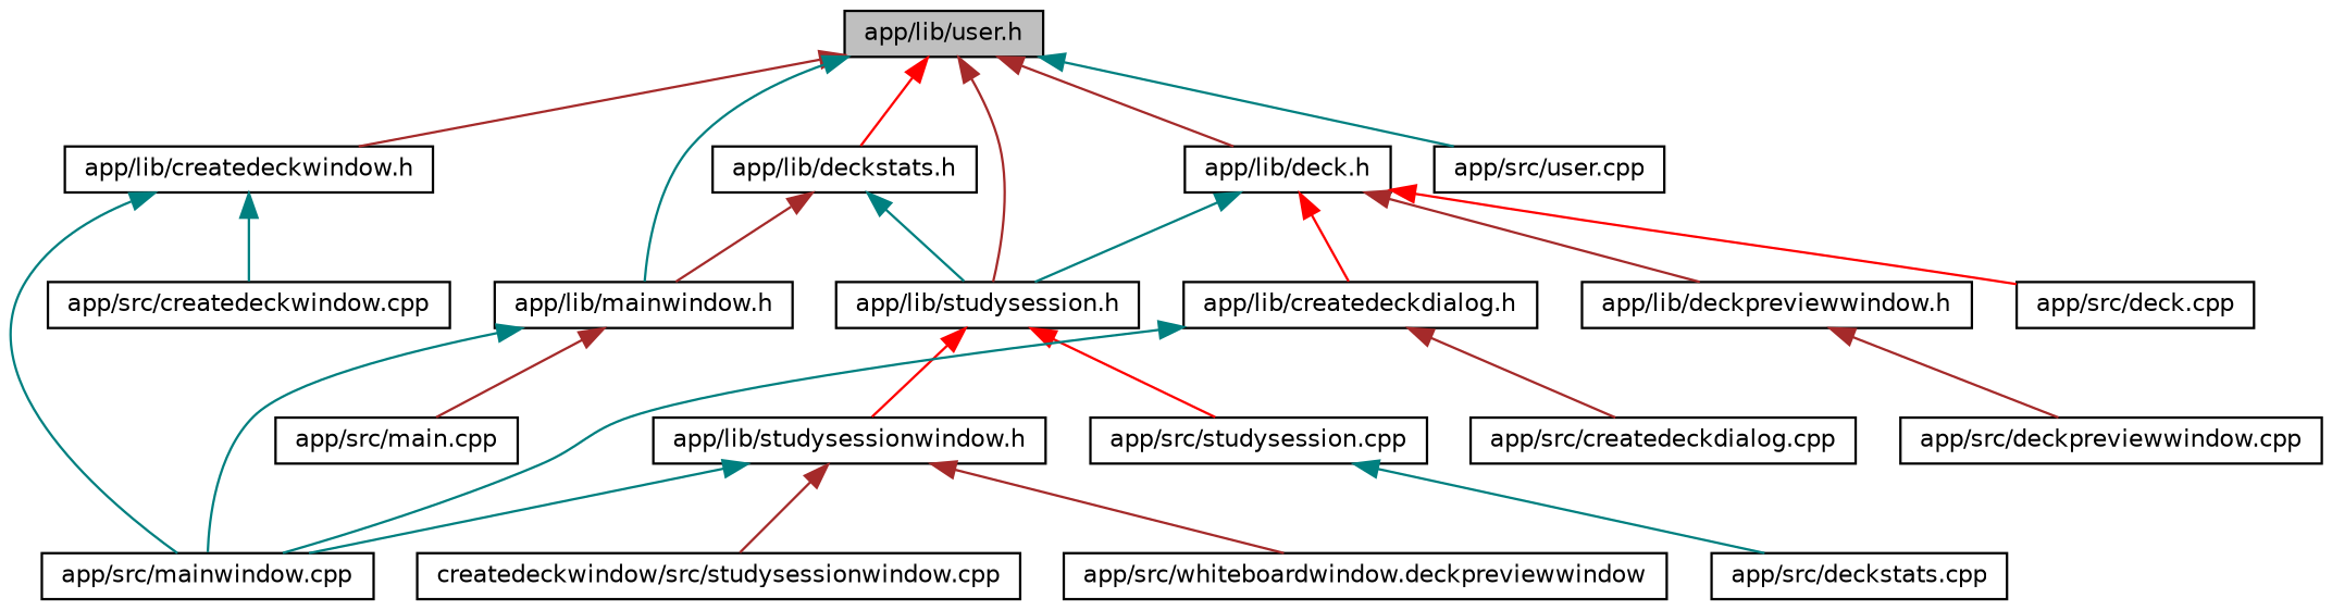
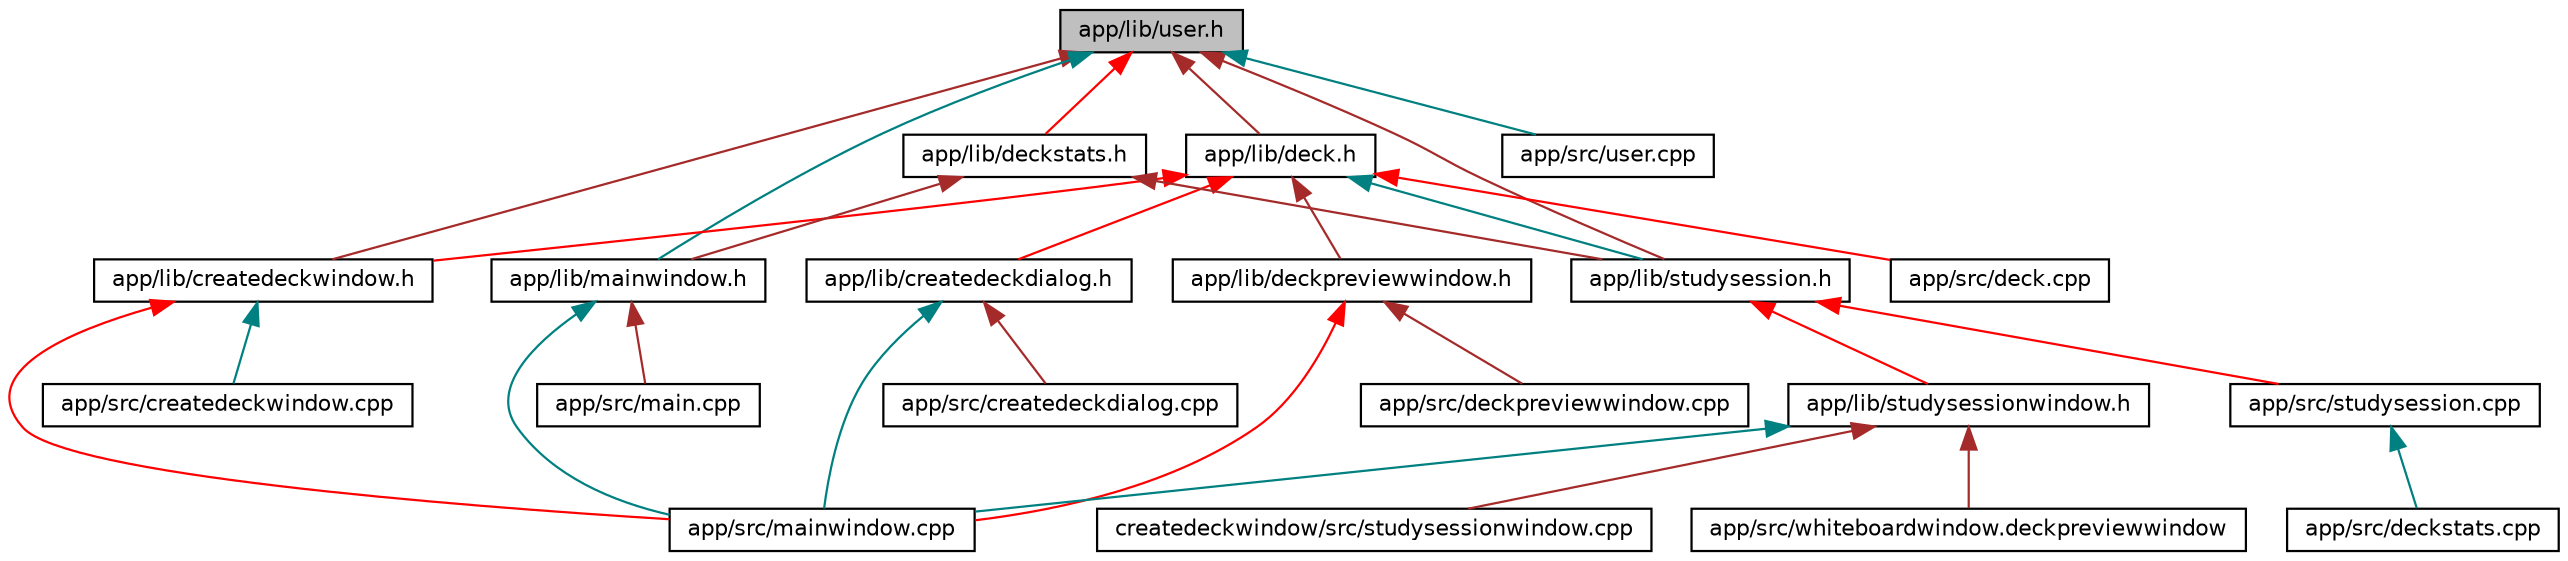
  digraph {
    node [color=black fillcolor=white fontname=Helvetica fontsize=10 shape=record style=filled]
    edge [color=brown dir=back fontname=Helvetica fontsize=10 labelfontname=Helvetica labelfontsize=10 style=solid]
    n1 [fillcolor=grey75 fontcolor=black height=0.2 label="app/lib/user.h" width=0.4]
    n2 [height=0.2 label="app/lib/createdeckwindow.h" width=0.4]
    n3 [height=0.2 label="app/lib/deck.h" width=0.4]
    n4 [height=0.2 label="app/lib/deckstats.h" width=0.4]
    n5 [height=0.2 label="app/lib/mainwindow.h" width=0.4]
    n6 [height=0.2 label="app/lib/studysession.h" width=0.4]
    n7 [height=0.2 label="app/src/user.cpp" width=0.4]
    n8 [height=0.2 label="app/src/mainwindow.cpp" width=0.4]
    n9 [height=0.2 label="app/src/createdeckwindow.cpp" width=0.4]
    n10 [height=0.2 label="app/lib/createdeckdialog.h" width=0.4]
    n11 [height=0.2 label="app/lib/deckpreviewwindow.h" width=0.4]
    n12 [height=0.2 label="app/src/deck.cpp" width=0.4]
    n13 [height=0.2 label="app/src/main.cpp" width=0.4]
    n14 [height=0.2 label="app/lib/studysessionwindow.h" width=0.4]
    n15 [height=0.2 label="app/src/studysession.cpp" width=0.4]
    n16 [height=0.2 label="app/src/createdeckdialog.cpp" width=0.4]
    n17 [height=0.2 label="app/src/deckpreviewwindow.cpp" width=0.4]
    n18 [height=0.2 label="app/src/deckstats.cpp" width=0.4]
    n19 [height=0.2 label="createdeckwindow/src/studysessionwindow.cpp" width=0.4]
    n20 [height=0.2 label="app/src/whiteboardwindow.deckpreviewwindow" width=0.4]
    n1 -> n2
    n1 -> n3
    n1 -> n4 [color=red]
    n1 -> n5 [color=teal]
    n1 -> n6
    n1 -> n7 [color=teal]
-   n2 -> n8 [color=teal]
+   n2 -> n8 [color=red]
    n2 -> n9 [color=teal]
+   n3 -> n2 [color=red]
    n3 -> n6 [color=teal]
    n3 -> n10 [color=red]
    n3 -> n11
    n3 -> n12 [color=red]
    n4 -> n5
-   n4 -> n6 [color=teal]
+   n4 -> n6
    n5 -> n8 [color=teal]
    n5 -> n13
    n6 -> n14 [color=red]
    n6 -> n15 [color=red]
    n10 -> n8 [color=teal]
    n10 -> n16
+   n11 -> n8 [color=red]
    n11 -> n17
    n14 -> n8 [color=teal]
    n14 -> n19
    n14 -> n20
    n15 -> n18 [color=teal]
  }
